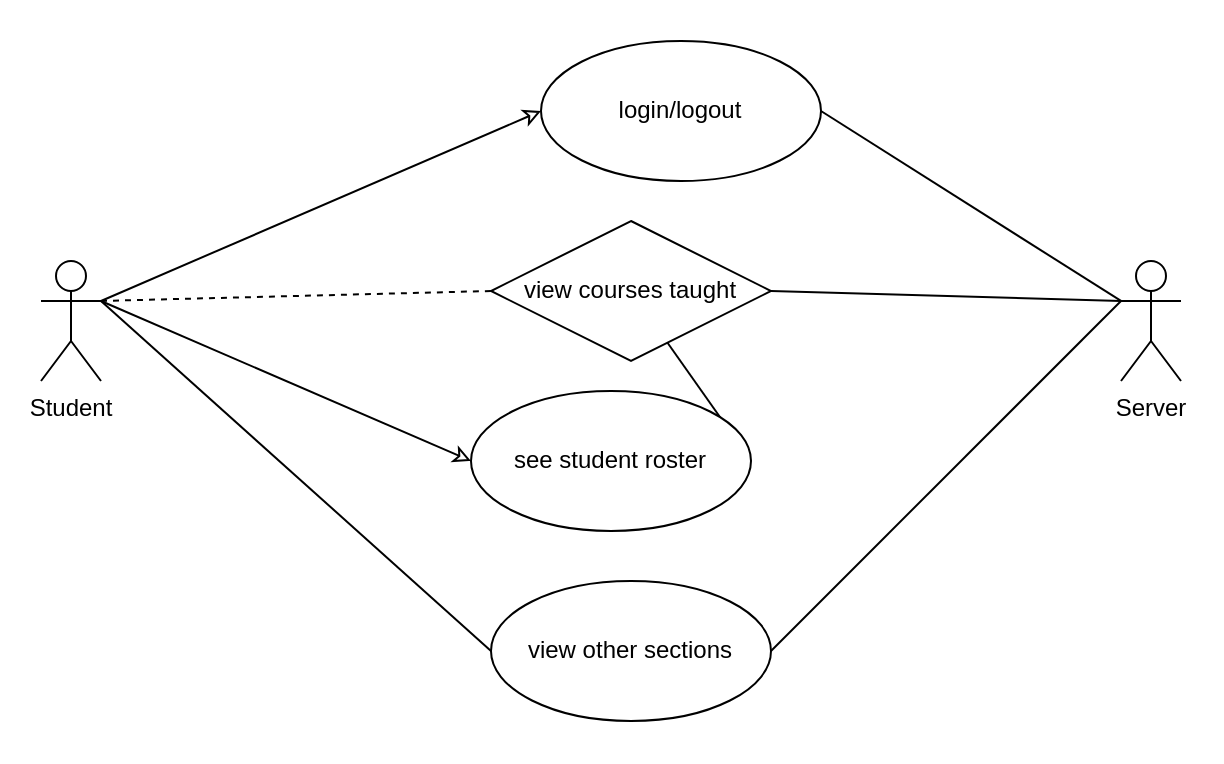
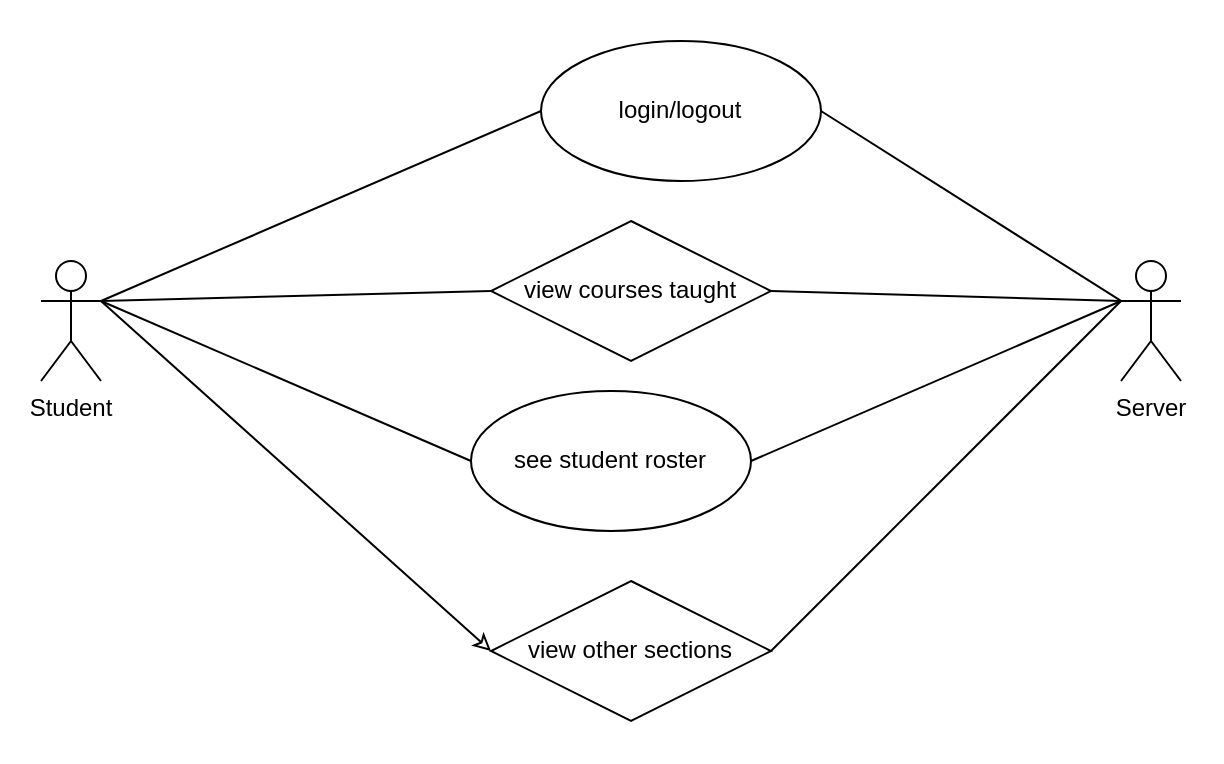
  <mxCell id="0" />
  <mxCell id="1" parent="0" />
- <mxCell id="2" style="rounded=0;orthogonalLoop=1;jettySize=auto;html=1;exitX=1;exitY=0.333;exitDx=0;exitDy=0;exitPerimeter=0;entryX=0;entryY=0.5;entryDx=0;entryDy=0;endArrow=classic;endFill=0;" parent="1" source="6" target="8" edge="1"><mxGeometry relative="1" as="geometry" /></mxCell>
- <mxCell id="3" style="edgeStyle=none;rounded=0;orthogonalLoop=1;jettySize=auto;html=1;exitX=1;exitY=0.333;exitDx=0;exitDy=0;exitPerimeter=0;entryX=0;entryY=0.5;entryDx=0;entryDy=0;endArrow=none;endFill=0;dashed=1;" parent="1" source="6" target="10" edge="1"><mxGeometry relative="1" as="geometry" /></mxCell>
- <mxCell id="4" style="edgeStyle=none;rounded=0;orthogonalLoop=1;jettySize=auto;html=1;exitX=1;exitY=0.333;exitDx=0;exitDy=0;exitPerimeter=0;entryX=0;entryY=0.5;entryDx=0;entryDy=0;endArrow=classic;endFill=0;" parent="1" source="6" target="12" edge="1"><mxGeometry relative="1" as="geometry" /></mxCell>
- <mxCell id="5" style="edgeStyle=none;rounded=0;orthogonalLoop=1;jettySize=auto;html=1;exitX=1;exitY=0.333;exitDx=0;exitDy=0;exitPerimeter=0;entryX=0;entryY=0.5;entryDx=0;entryDy=0;endArrow=none;endFill=0;" parent="1" source="6" target="14" edge="1"><mxGeometry relative="1" as="geometry" /></mxCell>
+ <mxCell id="2" style="rounded=0;orthogonalLoop=1;jettySize=auto;html=1;exitX=1;exitY=0.333;exitDx=0;exitDy=0;exitPerimeter=0;entryX=0;entryY=0.5;entryDx=0;entryDy=0;endArrow=none;endFill=0;" parent="1" source="6" target="8" edge="1"><mxGeometry relative="1" as="geometry" /></mxCell>
+ <mxCell id="3" style="edgeStyle=none;rounded=0;orthogonalLoop=1;jettySize=auto;html=1;exitX=1;exitY=0.333;exitDx=0;exitDy=0;exitPerimeter=0;entryX=0;entryY=0.5;entryDx=0;entryDy=0;endArrow=none;endFill=0;" parent="1" source="6" target="10" edge="1"><mxGeometry relative="1" as="geometry" /></mxCell>
+ <mxCell id="4" style="edgeStyle=none;rounded=0;orthogonalLoop=1;jettySize=auto;html=1;exitX=1;exitY=0.333;exitDx=0;exitDy=0;exitPerimeter=0;entryX=0;entryY=0.5;entryDx=0;entryDy=0;endArrow=none;endFill=0;" parent="1" source="6" target="12" edge="1"><mxGeometry relative="1" as="geometry" /></mxCell>
+ <mxCell id="5" style="edgeStyle=none;rounded=0;orthogonalLoop=1;jettySize=auto;html=1;exitX=1;exitY=0.333;exitDx=0;exitDy=0;exitPerimeter=0;entryX=0;entryY=0.5;entryDx=0;entryDy=0;endArrow=classic;endFill=0;" parent="1" source="6" target="14" edge="1"><mxGeometry relative="1" as="geometry" /></mxCell>
  <mxCell id="6" value="Student" style="shape=umlActor;verticalLabelPosition=bottom;labelBackgroundColor=#ffffff;verticalAlign=top;html=1;" parent="1" vertex="1"><mxGeometry x="20" y="130" width="30" height="60" as="geometry" /></mxCell>
  <mxCell id="7" style="edgeStyle=none;rounded=0;orthogonalLoop=1;jettySize=auto;html=1;exitX=1;exitY=0.5;exitDx=0;exitDy=0;entryX=0;entryY=0.333;entryDx=0;entryDy=0;entryPerimeter=0;endArrow=none;endFill=0;" parent="1" source="8" target="15" edge="1"><mxGeometry relative="1" as="geometry" /></mxCell>
  <mxCell id="8" value="login/logout" style="ellipse;whiteSpace=wrap;html=1;" parent="1" vertex="1"><mxGeometry x="270" y="20" width="140" height="70" as="geometry" /></mxCell>
  <mxCell id="9" style="edgeStyle=none;rounded=0;orthogonalLoop=1;jettySize=auto;html=1;exitX=1;exitY=0.5;exitDx=0;exitDy=0;entryX=0;entryY=0.333;entryDx=0;entryDy=0;entryPerimeter=0;endArrow=none;endFill=0;" parent="1" source="10" target="15" edge="1"><mxGeometry relative="1" as="geometry" /></mxCell>
  <mxCell id="10" value="view courses taught" style="rhombus;whiteSpace=wrap;html=1;" parent="1" vertex="1"><mxGeometry x="245" y="110" width="140" height="70" as="geometry" /></mxCell>
- <mxCell id="11" style="edgeStyle=none;rounded=0;orthogonalLoop=1;jettySize=auto;html=1;exitX=1;exitY=0.5;exitDx=0;exitDy=0;endArrow=none;endFill=0;" parent="1" source="12" target="10" edge="1"><mxGeometry relative="1" as="geometry" /></mxCell>
+ <mxCell id="11" style="edgeStyle=none;rounded=0;orthogonalLoop=1;jettySize=auto;html=1;exitX=1;exitY=0.5;exitDx=0;exitDy=0;entryX=0;entryY=0.333;entryDx=0;entryDy=0;entryPerimeter=0;endArrow=none;endFill=0;" parent="1" source="12" target="15" edge="1"><mxGeometry relative="1" as="geometry" /></mxCell>
  <mxCell id="12" value="see student roster" style="ellipse;whiteSpace=wrap;html=1;" parent="1" vertex="1"><mxGeometry x="235" y="195" width="140" height="70" as="geometry" /></mxCell>
  <mxCell id="13" style="edgeStyle=none;rounded=0;orthogonalLoop=1;jettySize=auto;html=1;exitX=1;exitY=0.5;exitDx=0;exitDy=0;entryX=0;entryY=0.333;entryDx=0;entryDy=0;entryPerimeter=0;endArrow=none;endFill=0;" parent="1" source="14" target="15" edge="1"><mxGeometry relative="1" as="geometry" /></mxCell>
- <mxCell id="14" value="view other sections&lt;br&gt;" style="ellipse;whiteSpace=wrap;html=1;" parent="1" vertex="1"><mxGeometry x="245" y="290" width="140" height="70" as="geometry" /></mxCell>
+ <mxCell id="14" value="view other sections&lt;br&gt;" style="rhombus;whiteSpace=wrap;html=1;" parent="1" vertex="1"><mxGeometry x="245" y="290" width="140" height="70" as="geometry" /></mxCell>
  <mxCell id="15" value="Server&lt;br&gt;" style="shape=umlActor;verticalLabelPosition=bottom;labelBackgroundColor=#ffffff;verticalAlign=top;html=1;" parent="1" vertex="1"><mxGeometry x="560" y="130" width="30" height="60" as="geometry" /></mxCell>
